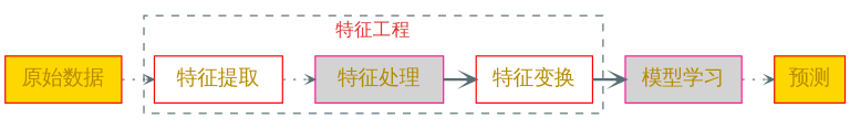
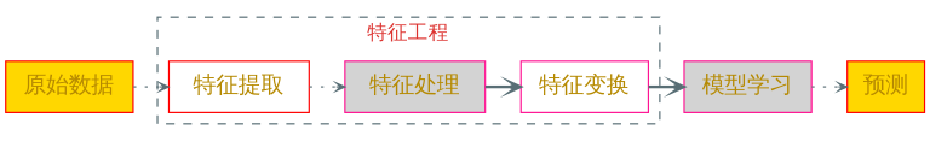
  digraph {
    nodesep=0.35
    rankdir=LR
    ranksep=0.35
    node [color=red fontcolor="#b58900" fontname=LXGWWenKai fontsize=16 shape=box style=filled fillcolor=white]
    edge [arrowhead=vee arrowsize=0.6 color="#586e75" fontcolor="#268bd2" fontname=LXGWWenKai fontsize=16 style=dotted]
    "  特征提取  "
    "  特征处理  " [color=deeppink fillcolor=lightgrey]
-   " 特征变换 "
+   " 特征变换 " [color=deeppink]
    " 原始数据 " [fillcolor=gold]
    " 模型学习 " [color=deeppink fillcolor=lightgrey]
    "预测" [fillcolor=gold]
    subgraph cluster_1 {
      color="#586e75"
      fontcolor="#dc322f"
      fontname=LXGWWenKai
      label="特征工程"
      style=dashed
      "  特征提取  "
      "  特征处理  "
      " 特征变换 "
    }
    "  特征提取  " -> "  特征处理  "
    "  特征处理  " -> " 特征变换 " [style=bold]
    " 特征变换 " -> " 模型学习 " [style=bold]
    " 原始数据 " -> "  特征提取  "
    " 模型学习 " -> "预测"
  }
